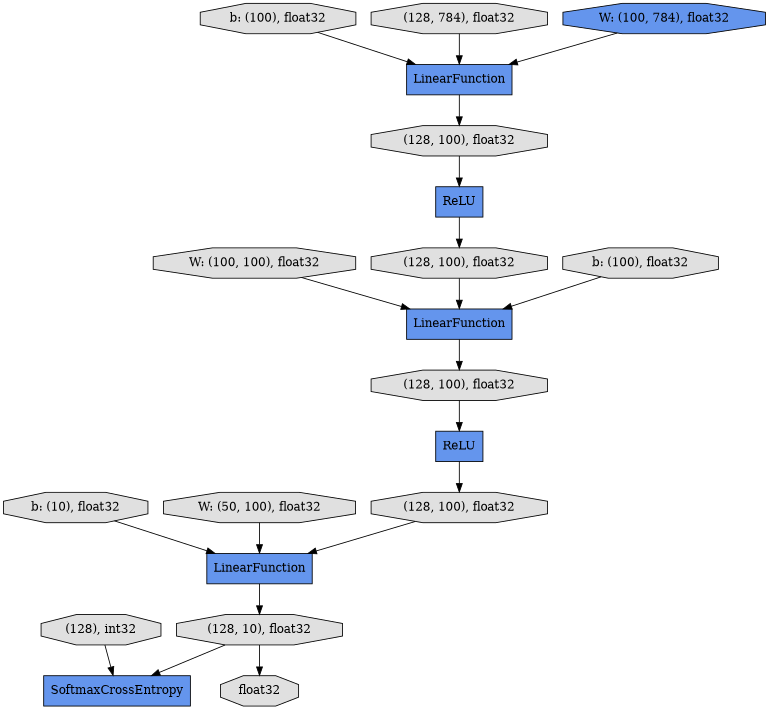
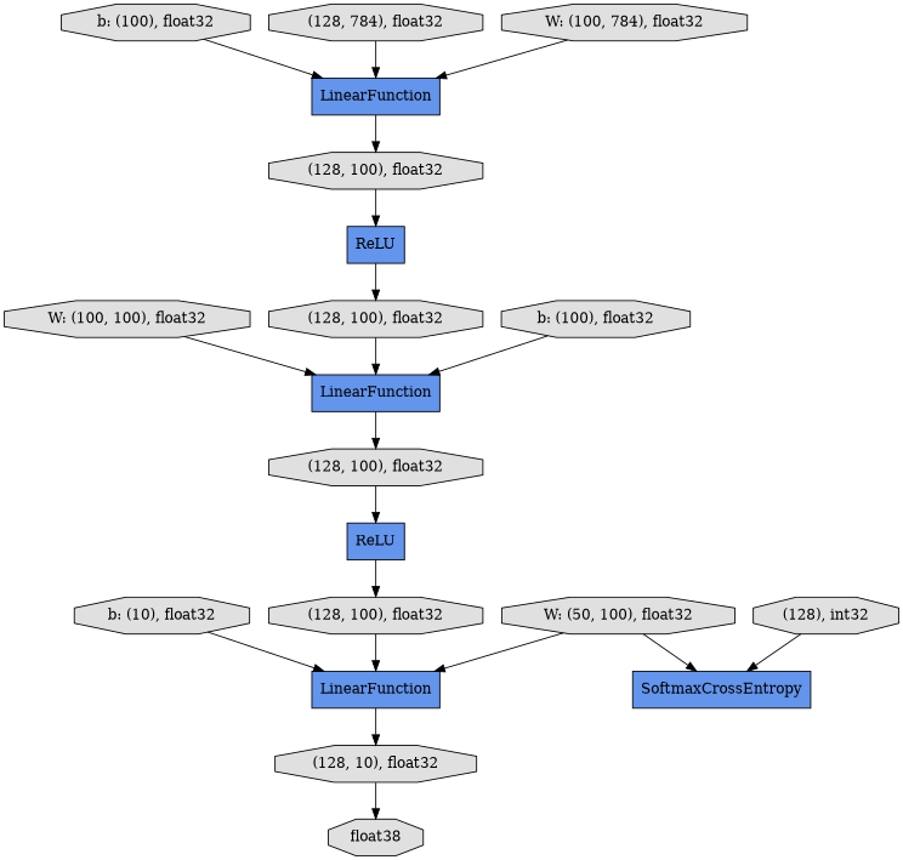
  digraph {
    rankdir=TB
    node [fillcolor="#E0E0E0" shape=octagon style=filled]
    n1 [label="b: (10), float32"]
    n2 [fillcolor="#6495ED" label=LinearFunction shape=record]
    n3 [label="(128, 10), float32"]
    n4 [fillcolor="#6495ED" label=LinearFunction shape=record]
    n5 [label="(128, 100), float32"]
    n6 [fillcolor="#6495ED" label=ReLU shape=record]
    n7 [label="W: (100, 100), float32"]
    n8 [label="b: (100), float32"]
    n9 [fillcolor="#6495ED" label=LinearFunction shape=record]
    n10 [label="(128, 100), float32"]
    n11 [fillcolor="#6495ED" label=SoftmaxCrossEntropy shape=record]
-   n12 [label=float32]
+   n12 [label=float38]
    n13 [label="W: (50, 100), float32"]
    n14 [fillcolor="#6495ED" label=ReLU shape=record]
    n15 [label="(128, 100), float32"]
    n16 [label="(128), int32"]
    n17 [label="(128, 784), float32"]
    n18 [label="b: (100), float32"]
-   n19 [fillcolor="#6495ED" label="W: (100, 784), float32"]
+   n19 [label="W: (100, 784), float32"]
    n20 [label="(128, 100), float32"]
    n1 -> n2
    n2 -> n3
-   n3 -> n11
+   n13 -> n11
    n3 -> n12
    n4 -> n5
    n5 -> n6
    n6 -> n20
    n7 -> n4
    n8 -> n9
    n9 -> n10
    n10 -> n14
    n13 -> n2
    n14 -> n15
    n15 -> n4
    n16 -> n11
    n17 -> n9
    n18 -> n4
    n19 -> n9
    n20 -> n2
  }
